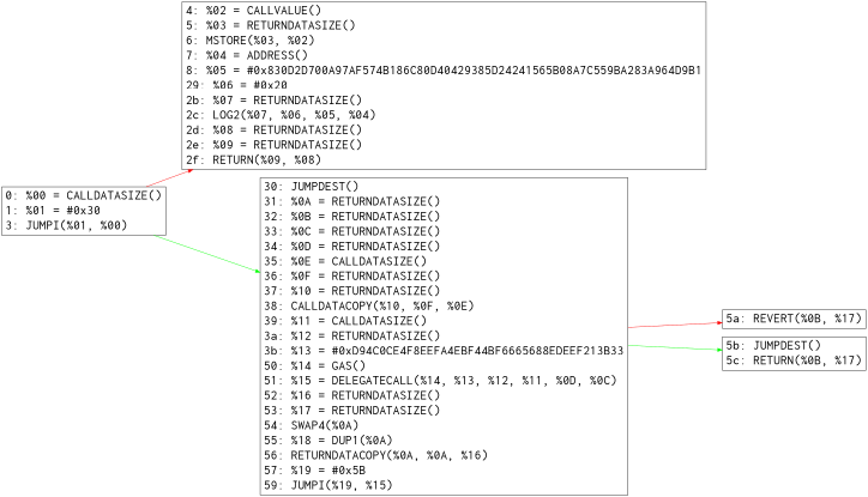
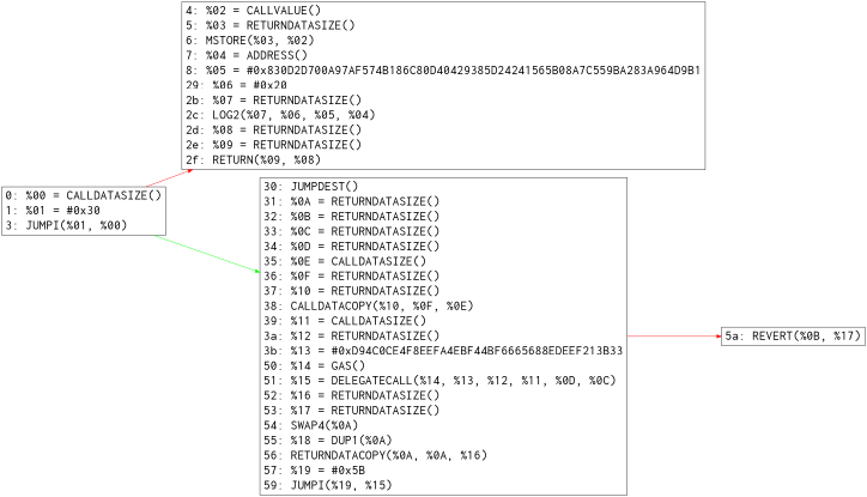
  digraph {
    rankdir=LR
    node [fontname=Courier fontsize=30.0 rank=same shape=box]
    edge [color=red]
    n1 [label="0: %00 = CALLDATASIZE()\l1: %01 = #0x30\l3: JUMPI(%01, %00)\l"]
    n2 [label="4: %02 = CALLVALUE()\l5: %03 = RETURNDATASIZE()\l6: MSTORE(%03, %02)\l7: %04 = ADDRESS()\l8: %05 = #0x830D2D700A97AF574B186C80D40429385D24241565B08A7C559BA283A964D9B1\l29: %06 = #0x20\l2b: %07 = RETURNDATASIZE()\l2c: LOG2(%07, %06, %05, %04)\l2d: %08 = RETURNDATASIZE()\l2e: %09 = RETURNDATASIZE()\l2f: RETURN(%09, %08)\l"]
    n3 [label="30: JUMPDEST()\l31: %0A = RETURNDATASIZE()\l32: %0B = RETURNDATASIZE()\l33: %0C = RETURNDATASIZE()\l34: %0D = RETURNDATASIZE()\l35: %0E = CALLDATASIZE()\l36: %0F = RETURNDATASIZE()\l37: %10 = RETURNDATASIZE()\l38: CALLDATACOPY(%10, %0F, %0E)\l39: %11 = CALLDATASIZE()\l3a: %12 = RETURNDATASIZE()\l3b: %13 = #0xD94C0CE4F8EEFA4EBF44BF6665688EDEEF213B33\l50: %14 = GAS()\l51: %15 = DELEGATECALL(%14, %13, %12, %11, %0D, %0C)\l52: %16 = RETURNDATASIZE()\l53: %17 = RETURNDATASIZE()\l54: SWAP4(%0A)\l55: %18 = DUP1(%0A)\l56: RETURNDATACOPY(%0A, %0A, %16)\l57: %19 = #0x5B\l59: JUMPI(%19, %15)\l"]
    n4 [label="5a: REVERT(%0B, %17)\l"]
-   n5 [label="5b: JUMPDEST()\l5c: RETURN(%0B, %17)\l"]
    subgraph sub_1 {
      n1
      n2
      n3
      n4
-     n5
    }
    n1 -> n2
    n1 -> n3 [color=green]
    n3 -> n4
-   n3 -> n5 [color=green]
  }
